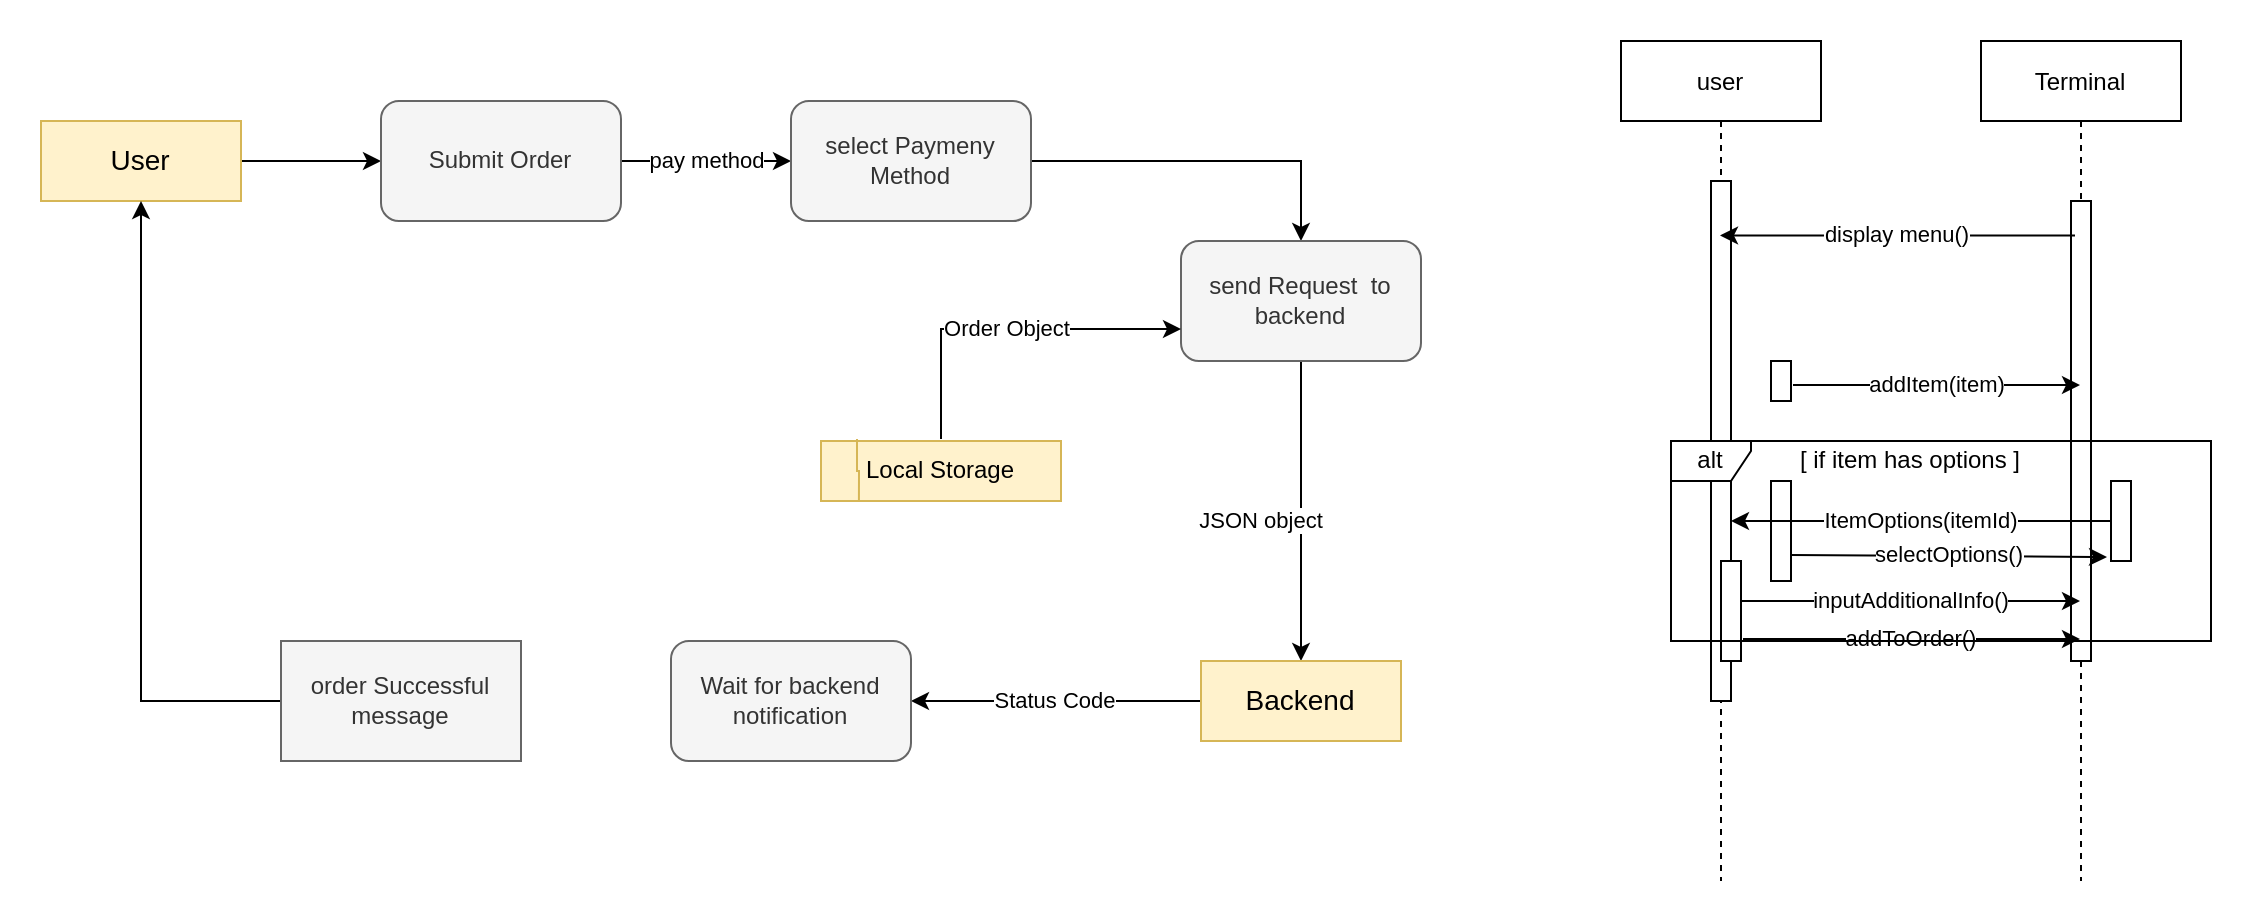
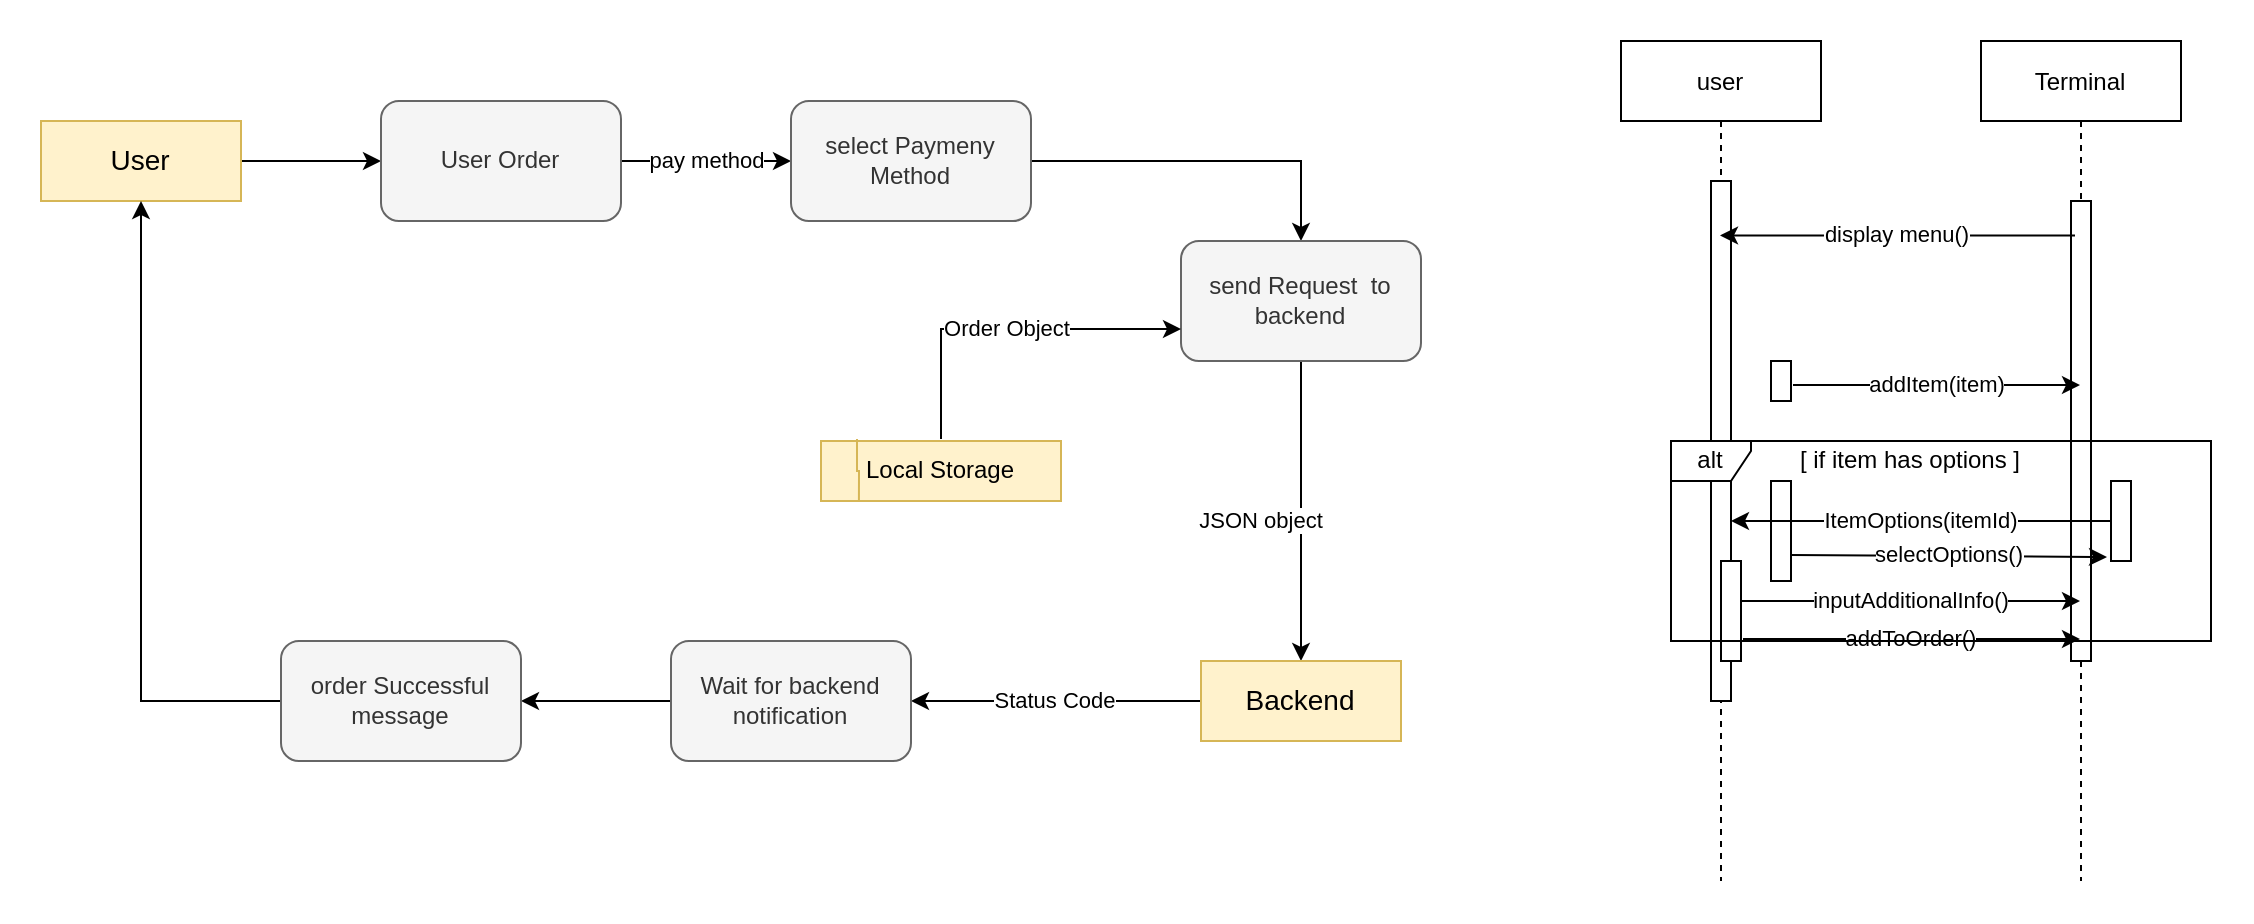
  <mxCell id="0" />
  <mxCell id="1" parent="0" />
  <mxCell id="2" style="edgeStyle=orthogonalEdgeStyle;rounded=0;orthogonalLoop=1;jettySize=auto;html=1;exitX=1;exitY=0.5;exitDx=0;exitDy=0;" edge="1" parent="1" source="3" target="5"><mxGeometry relative="1" as="geometry" /></mxCell>
  <mxCell id="3" value="&lt;font style=&quot;font-size: 14px&quot;&gt;User&lt;/font&gt;" style="rounded=0;whiteSpace=wrap;html=1;fillColor=#fff2cc;strokeColor=#d6b656;" vertex="1" parent="1"><mxGeometry x="20" y="60" width="100" height="40" as="geometry" /></mxCell>
  <mxCell id="4" value="pay method" style="edgeStyle=orthogonalEdgeStyle;rounded=0;orthogonalLoop=1;jettySize=auto;html=1;exitX=1;exitY=0.5;exitDx=0;exitDy=0;entryX=0;entryY=0.5;entryDx=0;entryDy=0;" edge="1" parent="1" source="5" target="7"><mxGeometry relative="1" as="geometry" /></mxCell>
- <mxCell id="5" value="Submit Order" style="rounded=1;whiteSpace=wrap;html=1;fillColor=#f5f5f5;strokeColor=#666666;fontColor=#333333;" vertex="1" parent="1"><mxGeometry x="190" y="50" width="120" height="60" as="geometry" /></mxCell>
+ <mxCell id="5" value="User Order" style="rounded=1;whiteSpace=wrap;html=1;fillColor=#f5f5f5;strokeColor=#666666;fontColor=#333333;" vertex="1" parent="1"><mxGeometry x="190" y="50" width="120" height="60" as="geometry" /></mxCell>
  <mxCell id="6" style="edgeStyle=orthogonalEdgeStyle;rounded=0;orthogonalLoop=1;jettySize=auto;html=1;exitX=1;exitY=0.5;exitDx=0;exitDy=0;" edge="1" parent="1" source="7" target="9"><mxGeometry relative="1" as="geometry" /></mxCell>
  <mxCell id="7" value="select Paymeny Method" style="rounded=1;whiteSpace=wrap;html=1;fillColor=#f5f5f5;strokeColor=#666666;fontColor=#333333;" vertex="1" parent="1"><mxGeometry x="395" y="50" width="120" height="60" as="geometry" /></mxCell>
  <mxCell id="8" value="JSON object" style="edgeStyle=orthogonalEdgeStyle;rounded=0;orthogonalLoop=1;jettySize=auto;html=1;exitX=0.5;exitY=1;exitDx=0;exitDy=0;endArrow=classic;endFill=1;" edge="1" parent="1" source="9" target="11"><mxGeometry x="0.067" y="-20" relative="1" as="geometry"><mxPoint as="offset" /></mxGeometry></mxCell>
  <mxCell id="9" value="send Request&amp;nbsp; to backend" style="rounded=1;whiteSpace=wrap;html=1;fillColor=#f5f5f5;strokeColor=#666666;fontColor=#333333;" vertex="1" parent="1"><mxGeometry x="590" y="120" width="120" height="60" as="geometry" /></mxCell>
  <mxCell id="10" value="Status Code" style="edgeStyle=orthogonalEdgeStyle;rounded=0;orthogonalLoop=1;jettySize=auto;html=1;exitX=0;exitY=0.5;exitDx=0;exitDy=0;entryX=1;entryY=0.5;entryDx=0;entryDy=0;endArrow=classic;endFill=1;" edge="1" parent="1" source="11" target="16"><mxGeometry relative="1" as="geometry" /></mxCell>
  <mxCell id="11" value="&lt;font style=&quot;font-size: 14px&quot;&gt;Backend&lt;/font&gt;" style="rounded=0;whiteSpace=wrap;html=1;fillColor=#fff2cc;strokeColor=#d6b656;" vertex="1" parent="1"><mxGeometry x="600" y="330" width="100" height="40" as="geometry" /></mxCell>
  <mxCell id="12" value="&lt;font style=&quot;font-size: 12px&quot;&gt;Local Storage&lt;/font&gt;" style="rounded=0;whiteSpace=wrap;html=1;fillColor=#fff2cc;strokeColor=#d6b656;" vertex="1" parent="1"><mxGeometry x="410" y="220" width="120" height="30" as="geometry" /></mxCell>
  <mxCell id="13" style="edgeStyle=orthogonalEdgeStyle;rounded=0;orthogonalLoop=1;jettySize=auto;html=1;exitX=0.15;exitY=-0.033;exitDx=0;exitDy=0;entryX=0.158;entryY=1;entryDx=0;entryDy=0;endArrow=none;endFill=0;fillColor=#fff2cc;strokeColor=#d6b656;exitPerimeter=0;entryPerimeter=0;" edge="1" parent="1" source="12" target="12"><mxGeometry relative="1" as="geometry"><Array as="points"><mxPoint x="428" y="235" /><mxPoint x="429" y="235" /></Array></mxGeometry></mxCell>
  <mxCell id="14" value="Order Object" style="edgeStyle=orthogonalEdgeStyle;rounded=0;orthogonalLoop=1;jettySize=auto;html=1;exitX=0.5;exitY=0;exitDx=0;exitDy=0;endArrow=classic;endFill=1;" edge="1" parent="1"><mxGeometry relative="1" as="geometry"><mxPoint x="590" y="164" as="targetPoint" /><mxPoint x="470" y="219" as="sourcePoint" /><Array as="points"><mxPoint x="470" y="164" /></Array></mxGeometry></mxCell>
+ <mxCell id="15" style="edgeStyle=orthogonalEdgeStyle;rounded=0;orthogonalLoop=1;jettySize=auto;html=1;exitX=0;exitY=0.5;exitDx=0;exitDy=0;entryX=1;entryY=0.5;entryDx=0;entryDy=0;endArrow=classic;endFill=1;" edge="1" parent="1" source="16" target="18"><mxGeometry relative="1" as="geometry" /></mxCell>
  <mxCell id="16" value="Wait for backend notification" style="rounded=1;whiteSpace=wrap;html=1;fillColor=#f5f5f5;strokeColor=#666666;fontColor=#333333;" vertex="1" parent="1"><mxGeometry x="335" y="320" width="120" height="60" as="geometry" /></mxCell>
  <mxCell id="17" style="edgeStyle=orthogonalEdgeStyle;rounded=0;orthogonalLoop=1;jettySize=auto;html=1;exitX=0;exitY=0.5;exitDx=0;exitDy=0;endArrow=classic;endFill=1;" edge="1" parent="1" source="18" target="3"><mxGeometry relative="1" as="geometry" /></mxCell>
- <mxCell id="18" value="order Successful message" style="whiteSpace=wrap;html=1;fillColor=#f5f5f5;strokeColor=#666666;fontColor=#333333;rounded=0;" vertex="1" parent="1"><mxGeometry x="140" y="320" width="120" height="60" as="geometry" /></mxCell>
+ <mxCell id="18" value="order Successful message" style="rounded=1;whiteSpace=wrap;html=1;fillColor=#f5f5f5;strokeColor=#666666;fontColor=#333333;" vertex="1" parent="1"><mxGeometry x="140" y="320" width="120" height="60" as="geometry" /></mxCell>
  <mxCell id="19" value="user" style="shape=umlLifeline;perimeter=lifelinePerimeter;container=1;collapsible=0;recursiveResize=0;rounded=0;shadow=0;strokeWidth=1;" vertex="1" parent="1"><mxGeometry x="810" y="20" width="100" height="420" as="geometry" /></mxCell>
  <mxCell id="20" value="" style="points=[];perimeter=orthogonalPerimeter;rounded=0;shadow=0;strokeWidth=1;" vertex="1" parent="19"><mxGeometry x="45" y="70" width="10" height="260" as="geometry" /></mxCell>
  <mxCell id="21" value="" style="points=[];perimeter=orthogonalPerimeter;rounded=0;shadow=0;strokeWidth=1;" vertex="1" parent="19"><mxGeometry x="50" y="260" width="10" height="50" as="geometry" /></mxCell>
  <mxCell id="22" value="Terminal" style="shape=umlLifeline;perimeter=lifelinePerimeter;container=1;collapsible=0;recursiveResize=0;rounded=0;shadow=0;strokeWidth=1;" vertex="1" parent="1"><mxGeometry x="990" y="20" width="100" height="420" as="geometry" /></mxCell>
  <mxCell id="23" value="" style="points=[];perimeter=orthogonalPerimeter;rounded=0;shadow=0;strokeWidth=1;" vertex="1" parent="22"><mxGeometry x="45" y="80" width="10" height="230" as="geometry" /></mxCell>
  <mxCell id="24" value="display menu()" style="endArrow=classic;html=1;exitX=0.2;exitY=0.075;exitDx=0;exitDy=0;exitPerimeter=0;" edge="1" parent="1" source="23" target="19"><mxGeometry width="50" height="50" relative="1" as="geometry"><mxPoint x="1054" y="161" as="sourcePoint" /><mxPoint x="1005" y="170" as="targetPoint" /></mxGeometry></mxCell>
  <mxCell id="25" value="" style="points=[];perimeter=orthogonalPerimeter;rounded=0;shadow=0;strokeWidth=1;" vertex="1" parent="1"><mxGeometry x="885" y="180" width="10" height="20" as="geometry" /></mxCell>
  <mxCell id="26" value="addItem(item)" style="endArrow=classic;html=1;exitX=1.1;exitY=0.6;exitDx=0;exitDy=0;exitPerimeter=0;" edge="1" parent="1" source="25" target="22"><mxGeometry width="50" height="50" relative="1" as="geometry"><mxPoint x="660" y="280" as="sourcePoint" /><mxPoint x="710" y="230" as="targetPoint" /></mxGeometry></mxCell>
  <mxCell id="27" value="[ if item has options ]" style="text;html=1;strokeColor=none;fillColor=none;align=center;verticalAlign=middle;whiteSpace=wrap;rounded=0;" vertex="1" parent="1"><mxGeometry x="880" y="220" width="150" height="20" as="geometry" /></mxCell>
  <mxCell id="28" value="" style="points=[];perimeter=orthogonalPerimeter;rounded=0;shadow=0;strokeWidth=1;" vertex="1" parent="1"><mxGeometry x="885" y="240" width="10" height="50" as="geometry" /></mxCell>
  <mxCell id="29" value="" style="points=[];perimeter=orthogonalPerimeter;rounded=0;shadow=0;strokeWidth=1;" vertex="1" parent="1"><mxGeometry x="1055" y="240" width="10" height="40" as="geometry" /></mxCell>
  <mxCell id="30" value="ItemOptions(itemId)" style="endArrow=classic;html=1;" edge="1" parent="1" source="29" target="20"><mxGeometry width="50" height="50" relative="1" as="geometry"><mxPoint x="710" y="490" as="sourcePoint" /><mxPoint x="760" y="440" as="targetPoint" /></mxGeometry></mxCell>
  <mxCell id="31" value="selectOptions()" style="endArrow=classic;html=1;exitX=1;exitY=0.74;exitDx=0;exitDy=0;exitPerimeter=0;entryX=-0.2;entryY=0.95;entryDx=0;entryDy=0;entryPerimeter=0;" edge="1" parent="1" source="28" target="29"><mxGeometry width="50" height="50" relative="1" as="geometry"><mxPoint x="660" y="380" as="sourcePoint" /><mxPoint x="765" y="327" as="targetPoint" /></mxGeometry></mxCell>
  <mxCell id="32" value="inputAdditionalInfo()" style="endArrow=classic;html=1;exitX=1;exitY=0.4;exitDx=0;exitDy=0;exitPerimeter=0;" edge="1" parent="1" source="21" target="22"><mxGeometry width="50" height="50" relative="1" as="geometry"><mxPoint x="650" y="450" as="sourcePoint" /><mxPoint x="700" y="400" as="targetPoint" /></mxGeometry></mxCell>
  <mxCell id="33" value="addToOrder()" style="endArrow=classic;html=1;exitX=1.1;exitY=0.78;exitDx=0;exitDy=0;exitPerimeter=0;" edge="1" parent="1" source="21" target="22"><mxGeometry width="50" height="50" relative="1" as="geometry"><mxPoint x="670" y="460" as="sourcePoint" /><mxPoint x="720" y="410" as="targetPoint" /></mxGeometry></mxCell>
  <mxCell id="34" value="alt" style="shape=umlFrame;whiteSpace=wrap;html=1;width=40;height=20;" vertex="1" parent="1"><mxGeometry x="835" y="220" width="270" height="100" as="geometry" /></mxCell>
